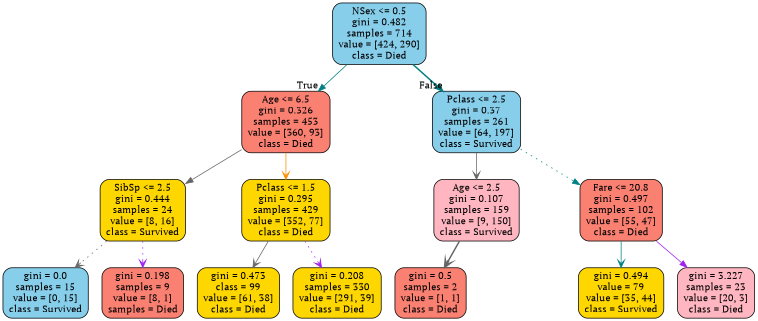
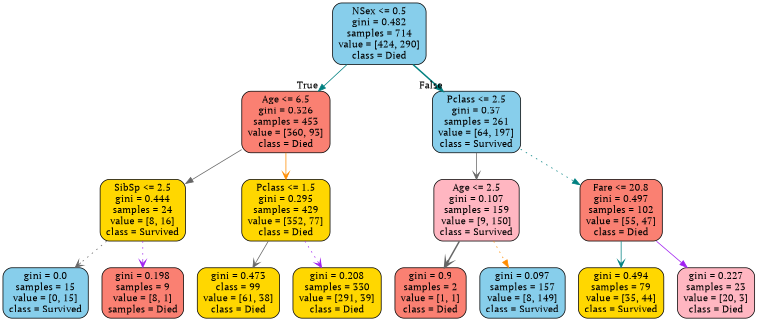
  digraph {
    fontname="PT Serif"
    node [color=black fillcolor=gold fontname="PT Serif" shape=box style="filled, rounded"]
    edge [arrowhead=vee color=gray40 fontname="PT Serif" style=solid]
    n1 [fillcolor=skyblue label="NSex <= 0.5\ngini = 0.482\nsamples = 714\nvalue = [424, 290]\nclass = Died"]
    n2 [fillcolor=salmon label="Age <= 6.5\ngini = 0.326\nsamples = 453\nvalue = [360, 93]\nclass = Died"]
    n3 [fillcolor=skyblue label="Pclass <= 2.5\ngini = 0.37\nsamples = 261\nvalue = [64, 197]\nclass = Survived"]
    n4 [label="SibSp <= 2.5\ngini = 0.444\nsamples = 24\nvalue = [8, 16]\nclass = Survived"]
    n5 [label="Pclass <= 1.5\ngini = 0.295\nsamples = 429\nvalue = [352, 77]\nclass = Died"]
    n6 [fillcolor=lightpink label="Age <= 2.5\ngini = 0.107\nsamples = 159\nvalue = [9, 150]\nclass = Survived"]
    n7 [fillcolor=salmon label="Fare <= 20.8\ngini = 0.497\nsamples = 102\nvalue = [55, 47]\nclass = Died"]
    n8 [fillcolor=skyblue label="gini = 0.0\nsamples = 15\nvalue = [0, 15]\nclass = Survived"]
    n9 [fillcolor=salmon label="gini = 0.198\nsamples = 9\nvalue = [8, 1]\nsamples = Died"]
    n10 [label="gini = 0.473\nclass = 99\nvalue = [61, 38]\nclass = Died"]
    n11 [label="gini = 0.208\nsamples = 330\nvalue = [291, 39]\nclass = Died"]
-   n12 [fillcolor=salmon label="gini = 0.5\nsamples = 2\nvalue = [1, 1]\nclass = Died"]
-   n14 [label="gini = 0.494\nvalue = 79\nvalue = [35, 44]\nclass = Survived"]
-   n15 [fillcolor=lightpink label="gini = 3.227\nsamples = 23\nvalue = [20, 3]\nclass = Died"]
+   n12 [fillcolor=salmon label="gini = 0.9\nsamples = 2\nvalue = [1, 1]\nclass = Died"]
+   n13 [fillcolor=skyblue label="gini = 0.097\nsamples = 157\nvalue = [8, 149]\nclass = Survived"]
+   n14 [label="gini = 0.494\nsamples = 79\nvalue = [35, 44]\nclass = Survived"]
+   n15 [fillcolor=lightpink label="gini = 0.227\nsamples = 23\nvalue = [20, 3]\nclass = Died"]
    n1 -> n2 [arrowhead=normal color=teal headlabel=True labelangle=45 labeldistance=2.5]
    n1 -> n3 [arrowhead=normal color=teal headlabel=False labelangle=-45 labeldistance=2.5 style=bold]
    n2 -> n4 [arrowhead=normal]
    n2 -> n5 [color=darkorange]
    n3 -> n6
    n3 -> n7 [arrowhead=normal color=teal style=dotted]
    n4 -> n8 [style=dotted]
    n4 -> n9 [color=purple style=dotted]
    n5 -> n10
    n5 -> n11 [color=purple style=dotted]
    n6 -> n12 [style=bold]
+   n6 -> n13 [arrowhead=normal color=darkorange style=dotted]
    n7 -> n14 [color=teal]
    n7 -> n15 [arrowhead=normal color=purple]
  }
